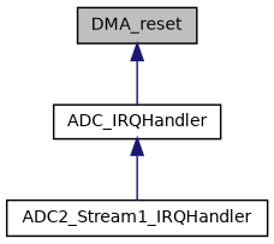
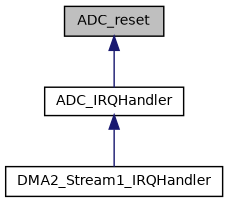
  digraph {
    rankdir=TB
    node [color=black fillcolor=white fontname=Helvetica fontsize=10 shape=record style=filled]
    edge [color=midnightblue dir=back fontname=Helvetica fontsize=10 labelfontname=Helvetica labelfontsize=10 style=solid]
-   n1 [fillcolor=grey75 fontcolor=black height=0.2 label=DMA_reset width=0.4]
+   n1 [fillcolor=grey75 fontcolor=black height=0.2 label=ADC_reset width=0.4]
    n2 [height=0.2 label=ADC_IRQHandler width=0.4]
-   n3 [height=0.2 label=ADC2_Stream1_IRQHandler width=0.4]
+   n3 [height=0.2 label=DMA2_Stream1_IRQHandler width=0.4]
    n1 -> n2
    n2 -> n3
  }
